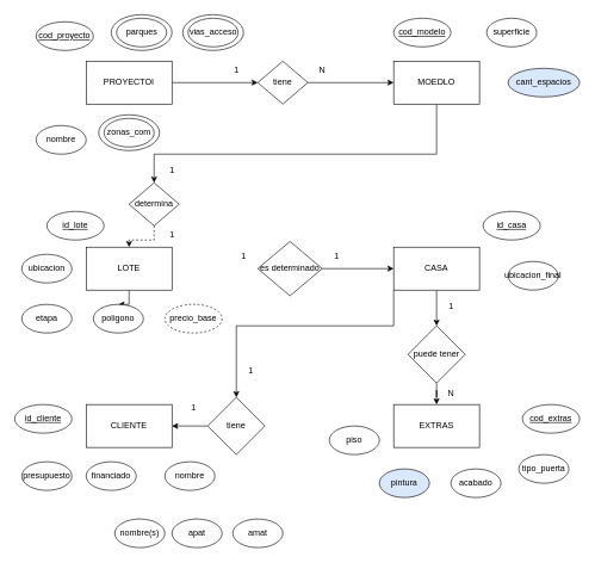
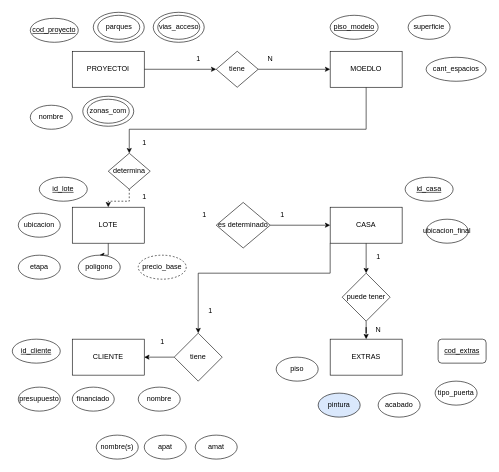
  <mxCell id="0" />
  <mxCell id="1" parent="0" />
  <mxCell id="2" value="" style="ellipse;whiteSpace=wrap;html=1;" vertex="1" parent="1"><mxGeometry x="255" y="20" width="85" height="50" as="geometry" /></mxCell>
  <mxCell id="3" value="" style="ellipse;whiteSpace=wrap;html=1;" vertex="1" parent="1"><mxGeometry x="137.5" y="160" width="85" height="50" as="geometry" /></mxCell>
  <mxCell id="4" value="" style="ellipse;whiteSpace=wrap;html=1;" vertex="1" parent="1"><mxGeometry x="155" y="20" width="85" height="50" as="geometry" /></mxCell>
  <mxCell id="5" style="edgeStyle=orthogonalEdgeStyle;rounded=0;orthogonalLoop=1;jettySize=auto;html=1;entryX=0;entryY=0.5;entryDx=0;entryDy=0;" edge="1" parent="1" source="6" target="22"><mxGeometry relative="1" as="geometry" /></mxCell>
  <mxCell id="6" value="PROYECTOI" style="rounded=0;whiteSpace=wrap;html=1;" vertex="1" parent="1"><mxGeometry x="120" y="85" width="120" height="60" as="geometry" /></mxCell>
  <mxCell id="7" style="edgeStyle=orthogonalEdgeStyle;rounded=0;orthogonalLoop=1;jettySize=auto;html=1;entryX=0.5;entryY=0;entryDx=0;entryDy=0;" edge="1" parent="1" source="8" target="34"><mxGeometry relative="1" as="geometry"><Array as="points"><mxPoint x="610" y="215" /><mxPoint x="215" y="215" /></Array></mxGeometry></mxCell>
  <mxCell id="8" value="MOEDLO" style="rounded=0;whiteSpace=wrap;html=1;" vertex="1" parent="1"><mxGeometry x="550" y="85" width="120" height="60" as="geometry" /></mxCell>
  <mxCell id="9" style="edgeStyle=orthogonalEdgeStyle;rounded=0;orthogonalLoop=1;jettySize=auto;html=1;" edge="1" parent="1" source="10" target="31"><mxGeometry relative="1" as="geometry" /></mxCell>
  <mxCell id="10" value="LOTE" style="rounded=0;whiteSpace=wrap;html=1;" vertex="1" parent="1"><mxGeometry x="120" y="345" width="120" height="60" as="geometry" /></mxCell>
  <mxCell id="11" style="edgeStyle=orthogonalEdgeStyle;rounded=0;orthogonalLoop=1;jettySize=auto;html=1;" edge="1" parent="1" source="13" target="53"><mxGeometry relative="1" as="geometry" /></mxCell>
  <mxCell id="12" style="edgeStyle=orthogonalEdgeStyle;rounded=0;orthogonalLoop=1;jettySize=auto;html=1;entryX=0.5;entryY=0;entryDx=0;entryDy=0;" edge="1" parent="1" source="13" target="51"><mxGeometry relative="1" as="geometry"><Array as="points"><mxPoint x="550" y="455" /><mxPoint x="330" y="455" /></Array></mxGeometry></mxCell>
  <mxCell id="13" value="CASA" style="rounded=0;whiteSpace=wrap;html=1;" vertex="1" parent="1"><mxGeometry x="550" y="345" width="120" height="60" as="geometry" /></mxCell>
  <mxCell id="14" value="CLIENTE" style="rounded=0;whiteSpace=wrap;html=1;" vertex="1" parent="1"><mxGeometry x="120" y="565" width="120" height="60" as="geometry" /></mxCell>
  <mxCell id="15" value="EXTRAS" style="rounded=0;whiteSpace=wrap;html=1;" vertex="1" parent="1"><mxGeometry x="550" y="565" width="120" height="60" as="geometry" /></mxCell>
  <mxCell id="16" value="&lt;u&gt;cod_proyecto&lt;/u&gt;" style="ellipse;whiteSpace=wrap;html=1;" vertex="1" parent="1"><mxGeometry x="50" y="30" width="80" height="40" as="geometry" /></mxCell>
  <mxCell id="17" value="ubicacion" style="ellipse;whiteSpace=wrap;html=1;" vertex="1" parent="1"><mxGeometry x="30" y="355" width="70" height="40" as="geometry" /></mxCell>
  <mxCell id="18" value="zonas_com" style="ellipse;whiteSpace=wrap;html=1;" vertex="1" parent="1"><mxGeometry x="145" y="165" width="70" height="40" as="geometry" /></mxCell>
  <mxCell id="19" value="parques" style="ellipse;whiteSpace=wrap;html=1;" vertex="1" parent="1"><mxGeometry x="162.5" y="25" width="70" height="40" as="geometry" /></mxCell>
  <mxCell id="20" value="vias_acceso" style="ellipse;whiteSpace=wrap;html=1;" vertex="1" parent="1"><mxGeometry x="262.5" y="25" width="70" height="40" as="geometry" /></mxCell>
  <mxCell id="21" style="edgeStyle=orthogonalEdgeStyle;rounded=0;orthogonalLoop=1;jettySize=auto;html=1;entryX=0;entryY=0.5;entryDx=0;entryDy=0;" edge="1" parent="1" source="22" target="8"><mxGeometry relative="1" as="geometry" /></mxCell>
  <mxCell id="22" value="tiene" style="rhombus;whiteSpace=wrap;html=1;" vertex="1" parent="1"><mxGeometry x="360" y="85" width="70" height="60" as="geometry" /></mxCell>
- <mxCell id="23" value="&lt;u&gt;cod_modelo&lt;/u&gt;" style="ellipse;whiteSpace=wrap;html=1;" vertex="1" parent="1"><mxGeometry x="550" y="25" width="80" height="40" as="geometry" /></mxCell>
+ <mxCell id="23" value="&lt;u&gt;piso_modelo&lt;/u&gt;" style="ellipse;whiteSpace=wrap;html=1;" vertex="1" parent="1"><mxGeometry x="550" y="25" width="80" height="40" as="geometry" /></mxCell>
  <mxCell id="24" value="superficie" style="ellipse;whiteSpace=wrap;html=1;" vertex="1" parent="1"><mxGeometry x="680" y="25" width="70" height="40" as="geometry" /></mxCell>
- <mxCell id="25" value="cant_espacios" style="ellipse;whiteSpace=wrap;html=1;fillColor=#dae8fc;" vertex="1" parent="1"><mxGeometry x="710" y="95" width="100" height="40" as="geometry" /></mxCell>
+ <mxCell id="25" value="cant_espacios" style="ellipse;whiteSpace=wrap;html=1;" vertex="1" parent="1"><mxGeometry x="710" y="95" width="100" height="40" as="geometry" /></mxCell>
  <mxCell id="26" value="1" style="text;html=1;align=center;verticalAlign=middle;resizable=0;points=[];autosize=1;strokeColor=none;fillColor=none;" vertex="1" parent="1"><mxGeometry x="315" y="83" width="30" height="30" as="geometry" /></mxCell>
  <mxCell id="27" value="N" style="text;html=1;align=center;verticalAlign=middle;resizable=0;points=[];autosize=1;strokeColor=none;fillColor=none;" vertex="1" parent="1"><mxGeometry x="435" y="83" width="30" height="30" as="geometry" /></mxCell>
  <mxCell id="28" value="&lt;u&gt;id_lote&lt;/u&gt;" style="ellipse;whiteSpace=wrap;html=1;" vertex="1" parent="1"><mxGeometry x="65" y="295" width="80" height="40" as="geometry" /></mxCell>
  <mxCell id="29" value="nombre" style="ellipse;whiteSpace=wrap;html=1;" vertex="1" parent="1"><mxGeometry x="50" y="175" width="70" height="40" as="geometry" /></mxCell>
  <mxCell id="30" value="etapa" style="ellipse;whiteSpace=wrap;html=1;" vertex="1" parent="1"><mxGeometry x="30" y="425" width="70" height="40" as="geometry" /></mxCell>
  <mxCell id="31" value="poligono" style="ellipse;whiteSpace=wrap;html=1;" vertex="1" parent="1"><mxGeometry x="130" y="425" width="70" height="40" as="geometry" /></mxCell>
  <mxCell id="32" value="precio_base" style="ellipse;whiteSpace=wrap;html=1;dashed=1;" vertex="1" parent="1"><mxGeometry x="230" y="425" width="80" height="40" as="geometry" /></mxCell>
  <mxCell id="33" style="edgeStyle=orthogonalEdgeStyle;rounded=0;orthogonalLoop=1;jettySize=auto;html=1;dashed=1;" edge="1" parent="1" source="34" target="10"><mxGeometry relative="1" as="geometry" /></mxCell>
  <mxCell id="34" value="determina" style="rhombus;whiteSpace=wrap;html=1;" vertex="1" parent="1"><mxGeometry x="180" y="255" width="70" height="60" as="geometry" /></mxCell>
  <mxCell id="35" value="1" style="text;html=1;align=center;verticalAlign=middle;resizable=0;points=[];autosize=1;strokeColor=none;fillColor=none;" vertex="1" parent="1"><mxGeometry x="225" y="223" width="30" height="30" as="geometry" /></mxCell>
  <mxCell id="36" value="1" style="text;html=1;align=center;verticalAlign=middle;resizable=0;points=[];autosize=1;strokeColor=none;fillColor=none;" vertex="1" parent="1"><mxGeometry x="225" y="313" width="30" height="30" as="geometry" /></mxCell>
  <mxCell id="37" value="&lt;u&gt;id_casa&lt;/u&gt;" style="ellipse;whiteSpace=wrap;html=1;" vertex="1" parent="1"><mxGeometry x="675" y="295" width="80" height="40" as="geometry" /></mxCell>
  <mxCell id="38" value="ubicacion_final" style="ellipse;whiteSpace=wrap;html=1;" vertex="1" parent="1"><mxGeometry x="710" y="365" width="70" height="40" as="geometry" /></mxCell>
  <mxCell id="39" style="edgeStyle=orthogonalEdgeStyle;rounded=0;orthogonalLoop=1;jettySize=auto;html=1;entryX=0;entryY=0.5;entryDx=0;entryDy=0;" edge="1" parent="1" source="40" target="13"><mxGeometry relative="1" as="geometry" /></mxCell>
  <mxCell id="40" value="es determinado" style="rhombus;whiteSpace=wrap;html=1;" vertex="1" parent="1"><mxGeometry x="360" y="337" width="90" height="76" as="geometry" /></mxCell>
  <mxCell id="41" value="1" style="text;html=1;align=center;verticalAlign=middle;resizable=0;points=[];autosize=1;strokeColor=none;fillColor=none;" vertex="1" parent="1"><mxGeometry x="325" y="343" width="30" height="30" as="geometry" /></mxCell>
  <mxCell id="42" value="1" style="text;html=1;align=center;verticalAlign=middle;resizable=0;points=[];autosize=1;strokeColor=none;fillColor=none;" vertex="1" parent="1"><mxGeometry x="455" y="343" width="30" height="30" as="geometry" /></mxCell>
  <mxCell id="43" value="&lt;u&gt;id_cliente&lt;/u&gt;" style="ellipse;whiteSpace=wrap;html=1;" vertex="1" parent="1"><mxGeometry x="20" y="565" width="80" height="40" as="geometry" /></mxCell>
  <mxCell id="44" value="presupuesto" style="ellipse;whiteSpace=wrap;html=1;" vertex="1" parent="1"><mxGeometry x="30" y="645" width="70" height="40" as="geometry" /></mxCell>
  <mxCell id="45" value="financiado" style="ellipse;whiteSpace=wrap;html=1;" vertex="1" parent="1"><mxGeometry x="120" y="645" width="70" height="40" as="geometry" /></mxCell>
  <mxCell id="46" value="nombre" style="ellipse;whiteSpace=wrap;html=1;" vertex="1" parent="1"><mxGeometry x="230" y="645" width="70" height="40" as="geometry" /></mxCell>
  <mxCell id="47" value="nombre(s)" style="ellipse;whiteSpace=wrap;html=1;" vertex="1" parent="1"><mxGeometry x="160" y="725" width="70" height="40" as="geometry" /></mxCell>
  <mxCell id="48" value="apat" style="ellipse;whiteSpace=wrap;html=1;" vertex="1" parent="1"><mxGeometry x="240" y="725" width="70" height="40" as="geometry" /></mxCell>
  <mxCell id="49" value="amat" style="ellipse;whiteSpace=wrap;html=1;" vertex="1" parent="1"><mxGeometry x="325" y="725" width="70" height="40" as="geometry" /></mxCell>
  <mxCell id="50" style="edgeStyle=orthogonalEdgeStyle;rounded=0;orthogonalLoop=1;jettySize=auto;html=1;entryX=1;entryY=0.5;entryDx=0;entryDy=0;" edge="1" parent="1" source="51" target="14"><mxGeometry relative="1" as="geometry" /></mxCell>
  <mxCell id="51" value="tiene" style="rhombus;whiteSpace=wrap;html=1;" vertex="1" parent="1"><mxGeometry x="290" y="555" width="80" height="80" as="geometry" /></mxCell>
  <mxCell id="52" style="edgeStyle=orthogonalEdgeStyle;rounded=0;orthogonalLoop=1;jettySize=auto;html=1;entryX=0.5;entryY=0;entryDx=0;entryDy=0;" edge="1" parent="1" source="53" target="15"><mxGeometry relative="1" as="geometry" /></mxCell>
  <mxCell id="53" value="puede tener" style="rhombus;whiteSpace=wrap;html=1;" vertex="1" parent="1"><mxGeometry x="570" y="455" width="80" height="80" as="geometry" /></mxCell>
  <mxCell id="54" value="1" style="text;html=1;align=center;verticalAlign=middle;resizable=0;points=[];autosize=1;strokeColor=none;fillColor=none;" vertex="1" parent="1"><mxGeometry x="615" y="413" width="30" height="30" as="geometry" /></mxCell>
  <mxCell id="55" value="N" style="text;html=1;align=center;verticalAlign=middle;resizable=0;points=[];autosize=1;strokeColor=none;fillColor=none;" vertex="1" parent="1"><mxGeometry x="615" y="535" width="30" height="30" as="geometry" /></mxCell>
  <mxCell id="56" value="1" style="text;html=1;align=center;verticalAlign=middle;resizable=0;points=[];autosize=1;strokeColor=none;fillColor=none;" vertex="1" parent="1"><mxGeometry x="335" y="503" width="30" height="30" as="geometry" /></mxCell>
  <mxCell id="57" value="1" style="text;html=1;align=center;verticalAlign=middle;resizable=0;points=[];autosize=1;strokeColor=none;fillColor=none;" vertex="1" parent="1"><mxGeometry x="255" y="555" width="30" height="30" as="geometry" /></mxCell>
- <mxCell id="58" value="&lt;u&gt;cod_extras&lt;/u&gt;" style="ellipse;whiteSpace=wrap;html=1;" vertex="1" parent="1"><mxGeometry x="730" y="565" width="80" height="40" as="geometry" /></mxCell>
+ <mxCell id="58" value="&lt;u&gt;cod_extras&lt;/u&gt;" style="whiteSpace=wrap;html=1;rounded=1;" vertex="1" parent="1"><mxGeometry x="730" y="565" width="80" height="40" as="geometry" /></mxCell>
  <mxCell id="59" value="tipo_puerta" style="ellipse;whiteSpace=wrap;html=1;" vertex="1" parent="1"><mxGeometry x="725" y="635" width="70" height="40" as="geometry" /></mxCell>
  <mxCell id="60" value="acabado" style="ellipse;whiteSpace=wrap;html=1;" vertex="1" parent="1"><mxGeometry x="630" y="655" width="70" height="40" as="geometry" /></mxCell>
  <mxCell id="61" value="pintura" style="ellipse;whiteSpace=wrap;html=1;fillColor=#dae8fc;" vertex="1" parent="1"><mxGeometry x="530" y="655" width="70" height="40" as="geometry" /></mxCell>
  <mxCell id="62" value="piso" style="ellipse;whiteSpace=wrap;html=1;" vertex="1" parent="1"><mxGeometry x="460" y="595" width="70" height="40" as="geometry" /></mxCell>
